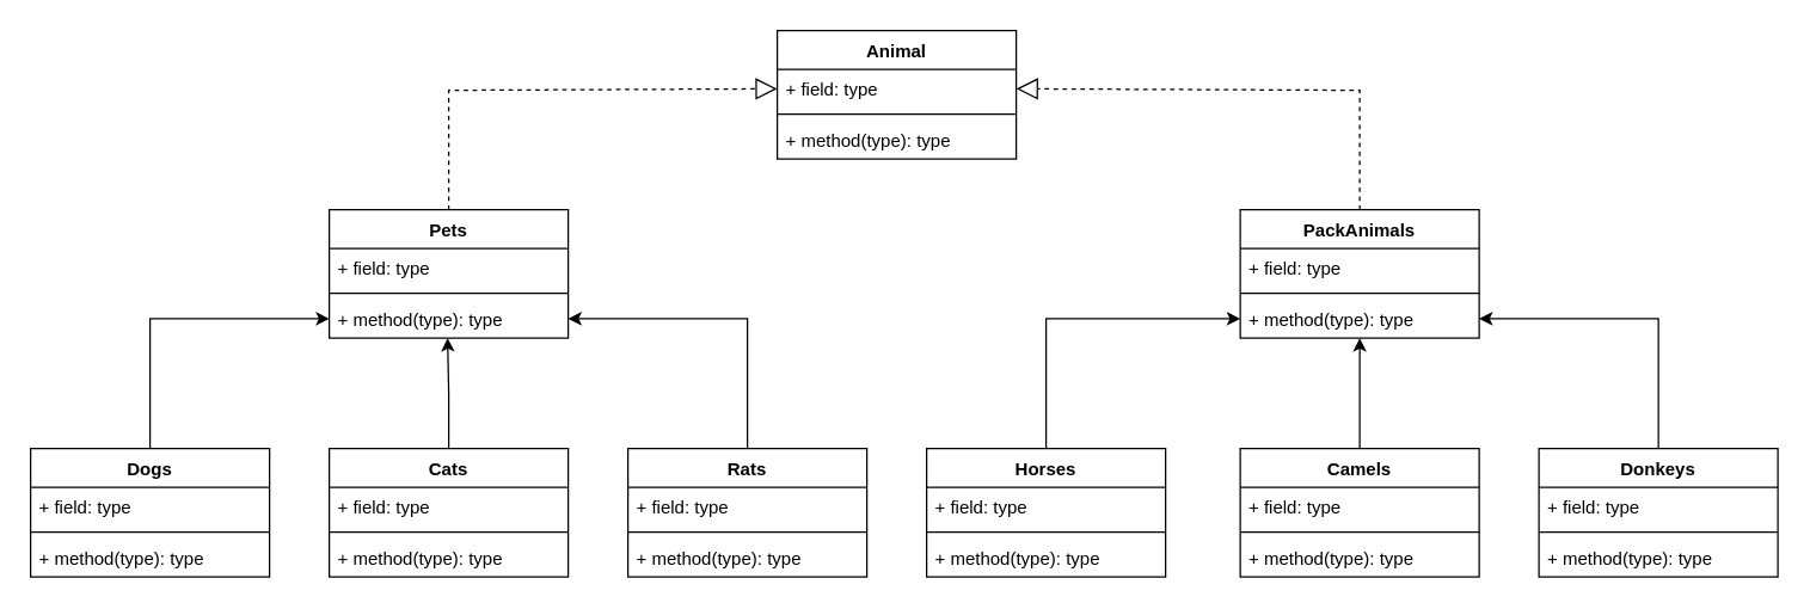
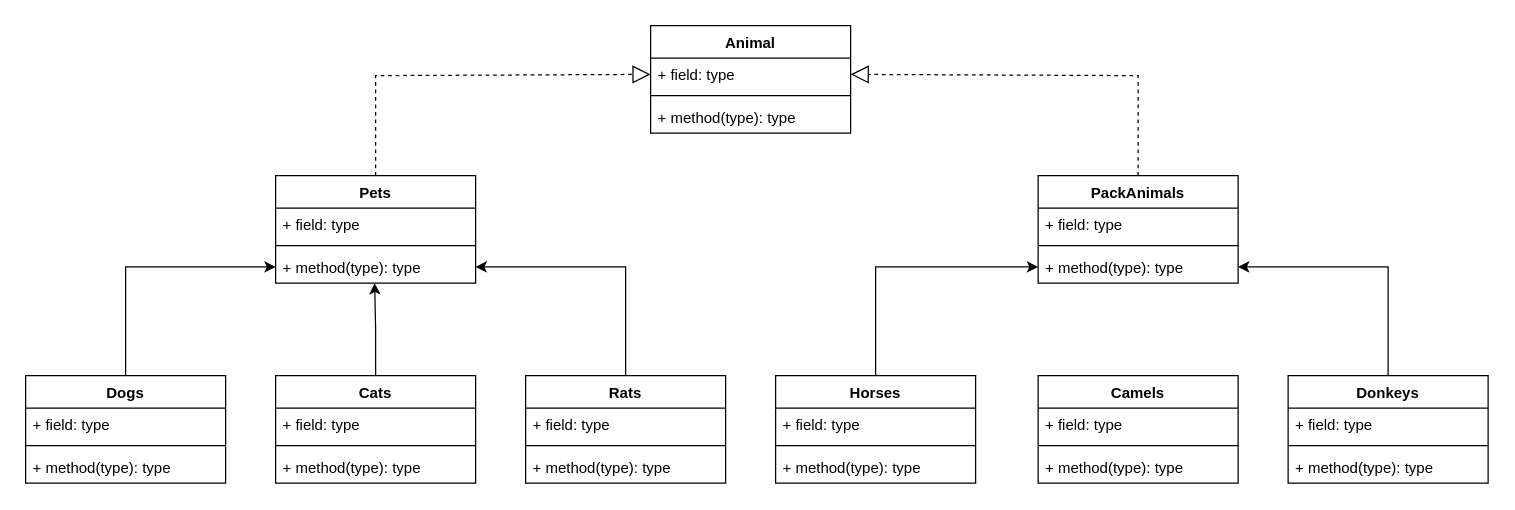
  <mxCell id="0" />
  <mxCell id="1" parent="0" />
  <mxCell id="2" value="Animal" style="swimlane;fontStyle=1;align=center;verticalAlign=top;childLayout=stackLayout;horizontal=1;startSize=26;horizontalStack=0;resizeParent=1;resizeParentMax=0;resizeLast=0;collapsible=1;marginBottom=0;" vertex="1" parent="1"><mxGeometry x="520" y="20" width="160" height="86" as="geometry" /></mxCell>
  <mxCell id="3" value="+ field: type" style="text;strokeColor=none;fillColor=none;align=left;verticalAlign=top;spacingLeft=4;spacingRight=4;overflow=hidden;rotatable=0;points=[[0,0.5],[1,0.5]];portConstraint=eastwest;" vertex="1" parent="2"><mxGeometry y="26" width="160" height="26" as="geometry" /></mxCell>
  <mxCell id="4" value="" style="line;strokeWidth=1;fillColor=none;align=left;verticalAlign=middle;spacingTop=-1;spacingLeft=3;spacingRight=3;rotatable=0;labelPosition=right;points=[];portConstraint=eastwest;strokeColor=inherit;" vertex="1" parent="2"><mxGeometry y="52" width="160" height="8" as="geometry" /></mxCell>
  <mxCell id="5" value="+ method(type): type" style="text;strokeColor=none;fillColor=none;align=left;verticalAlign=top;spacingLeft=4;spacingRight=4;overflow=hidden;rotatable=0;points=[[0,0.5],[1,0.5]];portConstraint=eastwest;" vertex="1" parent="2"><mxGeometry y="60" width="160" height="26" as="geometry" /></mxCell>
  <mxCell id="6" value="Pets" style="swimlane;fontStyle=1;align=center;verticalAlign=top;childLayout=stackLayout;horizontal=1;startSize=26;horizontalStack=0;resizeParent=1;resizeParentMax=0;resizeLast=0;collapsible=1;marginBottom=0;" vertex="1" parent="1"><mxGeometry x="220" y="140" width="160" height="86" as="geometry" /></mxCell>
  <mxCell id="7" value="+ field: type" style="text;strokeColor=none;fillColor=none;align=left;verticalAlign=top;spacingLeft=4;spacingRight=4;overflow=hidden;rotatable=0;points=[[0,0.5],[1,0.5]];portConstraint=eastwest;" vertex="1" parent="6"><mxGeometry y="26" width="160" height="26" as="geometry" /></mxCell>
  <mxCell id="8" value="" style="line;strokeWidth=1;fillColor=none;align=left;verticalAlign=middle;spacingTop=-1;spacingLeft=3;spacingRight=3;rotatable=0;labelPosition=right;points=[];portConstraint=eastwest;strokeColor=inherit;" vertex="1" parent="6"><mxGeometry y="52" width="160" height="8" as="geometry" /></mxCell>
  <mxCell id="9" value="+ method(type): type" style="text;strokeColor=none;fillColor=none;align=left;verticalAlign=top;spacingLeft=4;spacingRight=4;overflow=hidden;rotatable=0;points=[[0,0.5],[1,0.5]];portConstraint=eastwest;" vertex="1" parent="6"><mxGeometry y="60" width="160" height="26" as="geometry" /></mxCell>
  <mxCell id="10" value="PackAnimals" style="swimlane;fontStyle=1;align=center;verticalAlign=top;childLayout=stackLayout;horizontal=1;startSize=26;horizontalStack=0;resizeParent=1;resizeParentMax=0;resizeLast=0;collapsible=1;marginBottom=0;" vertex="1" parent="1"><mxGeometry x="830" y="140" width="160" height="86" as="geometry" /></mxCell>
  <mxCell id="11" value="+ field: type" style="text;strokeColor=none;fillColor=none;align=left;verticalAlign=top;spacingLeft=4;spacingRight=4;overflow=hidden;rotatable=0;points=[[0,0.5],[1,0.5]];portConstraint=eastwest;" vertex="1" parent="10"><mxGeometry y="26" width="160" height="26" as="geometry" /></mxCell>
  <mxCell id="12" value="" style="line;strokeWidth=1;fillColor=none;align=left;verticalAlign=middle;spacingTop=-1;spacingLeft=3;spacingRight=3;rotatable=0;labelPosition=right;points=[];portConstraint=eastwest;strokeColor=inherit;" vertex="1" parent="10"><mxGeometry y="52" width="160" height="8" as="geometry" /></mxCell>
  <mxCell id="13" value="+ method(type): type" style="text;strokeColor=none;fillColor=none;align=left;verticalAlign=top;spacingLeft=4;spacingRight=4;overflow=hidden;rotatable=0;points=[[0,0.5],[1,0.5]];portConstraint=eastwest;" vertex="1" parent="10"><mxGeometry y="60" width="160" height="26" as="geometry" /></mxCell>
  <mxCell id="14" value="" style="endArrow=block;dashed=1;endFill=0;endSize=12;html=1;rounded=0;exitX=0.5;exitY=0;exitDx=0;exitDy=0;entryX=0;entryY=0.5;entryDx=0;entryDy=0;" edge="1" parent="1" source="6" target="3"><mxGeometry width="160" relative="1" as="geometry"><mxPoint x="410" y="270" as="sourcePoint" /><mxPoint x="570" y="270" as="targetPoint" /><Array as="points"><mxPoint x="300" y="60" /></Array></mxGeometry></mxCell>
  <mxCell id="15" value="" style="endArrow=block;dashed=1;endFill=0;endSize=12;html=1;rounded=0;exitX=0.5;exitY=0;exitDx=0;exitDy=0;entryX=1;entryY=0.5;entryDx=0;entryDy=0;" edge="1" parent="1" source="10" target="3"><mxGeometry width="160" relative="1" as="geometry"><mxPoint x="580" y="121" as="sourcePoint" /><mxPoint x="640" y="30" as="targetPoint" /><Array as="points"><mxPoint x="910" y="60" /></Array></mxGeometry></mxCell>
  <mxCell id="16" style="edgeStyle=orthogonalEdgeStyle;rounded=0;orthogonalLoop=1;jettySize=auto;html=1;exitX=0.5;exitY=0;exitDx=0;exitDy=0;entryX=0.495;entryY=1;entryDx=0;entryDy=0;entryPerimeter=0;" edge="1" parent="1" source="17" target="9"><mxGeometry relative="1" as="geometry"><mxPoint x="300" y="250" as="targetPoint" /></mxGeometry></mxCell>
  <mxCell id="17" value="Cats" style="swimlane;fontStyle=1;align=center;verticalAlign=top;childLayout=stackLayout;horizontal=1;startSize=26;horizontalStack=0;resizeParent=1;resizeParentMax=0;resizeLast=0;collapsible=1;marginBottom=0;" vertex="1" parent="1"><mxGeometry x="220" y="300" width="160" height="86" as="geometry" /></mxCell>
  <mxCell id="18" value="+ field: type" style="text;strokeColor=none;fillColor=none;align=left;verticalAlign=top;spacingLeft=4;spacingRight=4;overflow=hidden;rotatable=0;points=[[0,0.5],[1,0.5]];portConstraint=eastwest;" vertex="1" parent="17"><mxGeometry y="26" width="160" height="26" as="geometry" /></mxCell>
  <mxCell id="19" value="" style="line;strokeWidth=1;fillColor=none;align=left;verticalAlign=middle;spacingTop=-1;spacingLeft=3;spacingRight=3;rotatable=0;labelPosition=right;points=[];portConstraint=eastwest;strokeColor=inherit;" vertex="1" parent="17"><mxGeometry y="52" width="160" height="8" as="geometry" /></mxCell>
  <mxCell id="20" value="+ method(type): type" style="text;strokeColor=none;fillColor=none;align=left;verticalAlign=top;spacingLeft=4;spacingRight=4;overflow=hidden;rotatable=0;points=[[0,0.5],[1,0.5]];portConstraint=eastwest;" vertex="1" parent="17"><mxGeometry y="60" width="160" height="26" as="geometry" /></mxCell>
  <mxCell id="21" style="edgeStyle=orthogonalEdgeStyle;rounded=0;orthogonalLoop=1;jettySize=auto;html=1;exitX=0.5;exitY=0;exitDx=0;exitDy=0;entryX=1;entryY=0.5;entryDx=0;entryDy=0;" edge="1" parent="1" source="22" target="9"><mxGeometry relative="1" as="geometry" /></mxCell>
  <mxCell id="22" value="Rats" style="swimlane;fontStyle=1;align=center;verticalAlign=top;childLayout=stackLayout;horizontal=1;startSize=26;horizontalStack=0;resizeParent=1;resizeParentMax=0;resizeLast=0;collapsible=1;marginBottom=0;" vertex="1" parent="1"><mxGeometry x="420" y="300" width="160" height="86" as="geometry" /></mxCell>
  <mxCell id="23" value="+ field: type" style="text;strokeColor=none;fillColor=none;align=left;verticalAlign=top;spacingLeft=4;spacingRight=4;overflow=hidden;rotatable=0;points=[[0,0.5],[1,0.5]];portConstraint=eastwest;" vertex="1" parent="22"><mxGeometry y="26" width="160" height="26" as="geometry" /></mxCell>
  <mxCell id="24" value="" style="line;strokeWidth=1;fillColor=none;align=left;verticalAlign=middle;spacingTop=-1;spacingLeft=3;spacingRight=3;rotatable=0;labelPosition=right;points=[];portConstraint=eastwest;strokeColor=inherit;" vertex="1" parent="22"><mxGeometry y="52" width="160" height="8" as="geometry" /></mxCell>
  <mxCell id="25" value="+ method(type): type" style="text;strokeColor=none;fillColor=none;align=left;verticalAlign=top;spacingLeft=4;spacingRight=4;overflow=hidden;rotatable=0;points=[[0,0.5],[1,0.5]];portConstraint=eastwest;" vertex="1" parent="22"><mxGeometry y="60" width="160" height="26" as="geometry" /></mxCell>
  <mxCell id="26" style="edgeStyle=orthogonalEdgeStyle;rounded=0;orthogonalLoop=1;jettySize=auto;html=1;exitX=0.5;exitY=0;exitDx=0;exitDy=0;entryX=0;entryY=0.5;entryDx=0;entryDy=0;" edge="1" parent="1" source="27" target="9"><mxGeometry relative="1" as="geometry" /></mxCell>
  <mxCell id="27" value="Dogs" style="swimlane;fontStyle=1;align=center;verticalAlign=top;childLayout=stackLayout;horizontal=1;startSize=26;horizontalStack=0;resizeParent=1;resizeParentMax=0;resizeLast=0;collapsible=1;marginBottom=0;" vertex="1" parent="1"><mxGeometry x="20" y="300" width="160" height="86" as="geometry" /></mxCell>
  <mxCell id="28" value="+ field: type" style="text;strokeColor=none;fillColor=none;align=left;verticalAlign=top;spacingLeft=4;spacingRight=4;overflow=hidden;rotatable=0;points=[[0,0.5],[1,0.5]];portConstraint=eastwest;" vertex="1" parent="27"><mxGeometry y="26" width="160" height="26" as="geometry" /></mxCell>
  <mxCell id="29" value="" style="line;strokeWidth=1;fillColor=none;align=left;verticalAlign=middle;spacingTop=-1;spacingLeft=3;spacingRight=3;rotatable=0;labelPosition=right;points=[];portConstraint=eastwest;strokeColor=inherit;" vertex="1" parent="27"><mxGeometry y="52" width="160" height="8" as="geometry" /></mxCell>
  <mxCell id="30" value="+ method(type): type" style="text;strokeColor=none;fillColor=none;align=left;verticalAlign=top;spacingLeft=4;spacingRight=4;overflow=hidden;rotatable=0;points=[[0,0.5],[1,0.5]];portConstraint=eastwest;" vertex="1" parent="27"><mxGeometry y="60" width="160" height="26" as="geometry" /></mxCell>
- <mxCell id="31" style="edgeStyle=orthogonalEdgeStyle;rounded=0;orthogonalLoop=1;jettySize=auto;html=1;exitX=0.5;exitY=0;exitDx=0;exitDy=0;entryX=0.5;entryY=1;entryDx=0;entryDy=0;" edge="1" parent="1" source="32" target="10"><mxGeometry relative="1" as="geometry"><mxPoint x="910" y="240" as="targetPoint" /></mxGeometry></mxCell>
  <mxCell id="32" value="Camels" style="swimlane;fontStyle=1;align=center;verticalAlign=top;childLayout=stackLayout;horizontal=1;startSize=26;horizontalStack=0;resizeParent=1;resizeParentMax=0;resizeLast=0;collapsible=1;marginBottom=0;" vertex="1" parent="1"><mxGeometry x="830" y="300" width="160" height="86" as="geometry" /></mxCell>
  <mxCell id="33" value="+ field: type" style="text;strokeColor=none;fillColor=none;align=left;verticalAlign=top;spacingLeft=4;spacingRight=4;overflow=hidden;rotatable=0;points=[[0,0.5],[1,0.5]];portConstraint=eastwest;" vertex="1" parent="32"><mxGeometry y="26" width="160" height="26" as="geometry" /></mxCell>
  <mxCell id="34" value="" style="line;strokeWidth=1;fillColor=none;align=left;verticalAlign=middle;spacingTop=-1;spacingLeft=3;spacingRight=3;rotatable=0;labelPosition=right;points=[];portConstraint=eastwest;strokeColor=inherit;" vertex="1" parent="32"><mxGeometry y="52" width="160" height="8" as="geometry" /></mxCell>
  <mxCell id="35" value="+ method(type): type" style="text;strokeColor=none;fillColor=none;align=left;verticalAlign=top;spacingLeft=4;spacingRight=4;overflow=hidden;rotatable=0;points=[[0,0.5],[1,0.5]];portConstraint=eastwest;" vertex="1" parent="32"><mxGeometry y="60" width="160" height="26" as="geometry" /></mxCell>
  <mxCell id="36" style="edgeStyle=orthogonalEdgeStyle;rounded=0;orthogonalLoop=1;jettySize=auto;html=1;exitX=0.5;exitY=0;exitDx=0;exitDy=0;entryX=1;entryY=0.5;entryDx=0;entryDy=0;" edge="1" parent="1" source="37" target="13"><mxGeometry relative="1" as="geometry" /></mxCell>
  <mxCell id="37" value="Donkeys" style="swimlane;fontStyle=1;align=center;verticalAlign=top;childLayout=stackLayout;horizontal=1;startSize=26;horizontalStack=0;resizeParent=1;resizeParentMax=0;resizeLast=0;collapsible=1;marginBottom=0;" vertex="1" parent="1"><mxGeometry x="1030" y="300" width="160" height="86" as="geometry" /></mxCell>
  <mxCell id="38" value="+ field: type" style="text;strokeColor=none;fillColor=none;align=left;verticalAlign=top;spacingLeft=4;spacingRight=4;overflow=hidden;rotatable=0;points=[[0,0.5],[1,0.5]];portConstraint=eastwest;" vertex="1" parent="37"><mxGeometry y="26" width="160" height="26" as="geometry" /></mxCell>
  <mxCell id="39" value="" style="line;strokeWidth=1;fillColor=none;align=left;verticalAlign=middle;spacingTop=-1;spacingLeft=3;spacingRight=3;rotatable=0;labelPosition=right;points=[];portConstraint=eastwest;strokeColor=inherit;" vertex="1" parent="37"><mxGeometry y="52" width="160" height="8" as="geometry" /></mxCell>
  <mxCell id="40" value="+ method(type): type" style="text;strokeColor=none;fillColor=none;align=left;verticalAlign=top;spacingLeft=4;spacingRight=4;overflow=hidden;rotatable=0;points=[[0,0.5],[1,0.5]];portConstraint=eastwest;" vertex="1" parent="37"><mxGeometry y="60" width="160" height="26" as="geometry" /></mxCell>
  <mxCell id="41" style="edgeStyle=orthogonalEdgeStyle;rounded=0;orthogonalLoop=1;jettySize=auto;html=1;exitX=0.5;exitY=0;exitDx=0;exitDy=0;entryX=0;entryY=0.5;entryDx=0;entryDy=0;" edge="1" parent="1" source="42" target="13"><mxGeometry relative="1" as="geometry" /></mxCell>
  <mxCell id="42" value="Horses" style="swimlane;fontStyle=1;align=center;verticalAlign=top;childLayout=stackLayout;horizontal=1;startSize=26;horizontalStack=0;resizeParent=1;resizeParentMax=0;resizeLast=0;collapsible=1;marginBottom=0;" vertex="1" parent="1"><mxGeometry x="620" y="300" width="160" height="86" as="geometry" /></mxCell>
  <mxCell id="43" value="+ field: type" style="text;strokeColor=none;fillColor=none;align=left;verticalAlign=top;spacingLeft=4;spacingRight=4;overflow=hidden;rotatable=0;points=[[0,0.5],[1,0.5]];portConstraint=eastwest;" vertex="1" parent="42"><mxGeometry y="26" width="160" height="26" as="geometry" /></mxCell>
  <mxCell id="44" value="" style="line;strokeWidth=1;fillColor=none;align=left;verticalAlign=middle;spacingTop=-1;spacingLeft=3;spacingRight=3;rotatable=0;labelPosition=right;points=[];portConstraint=eastwest;strokeColor=inherit;" vertex="1" parent="42"><mxGeometry y="52" width="160" height="8" as="geometry" /></mxCell>
  <mxCell id="45" value="+ method(type): type" style="text;strokeColor=none;fillColor=none;align=left;verticalAlign=top;spacingLeft=4;spacingRight=4;overflow=hidden;rotatable=0;points=[[0,0.5],[1,0.5]];portConstraint=eastwest;" vertex="1" parent="42"><mxGeometry y="60" width="160" height="26" as="geometry" /></mxCell>
